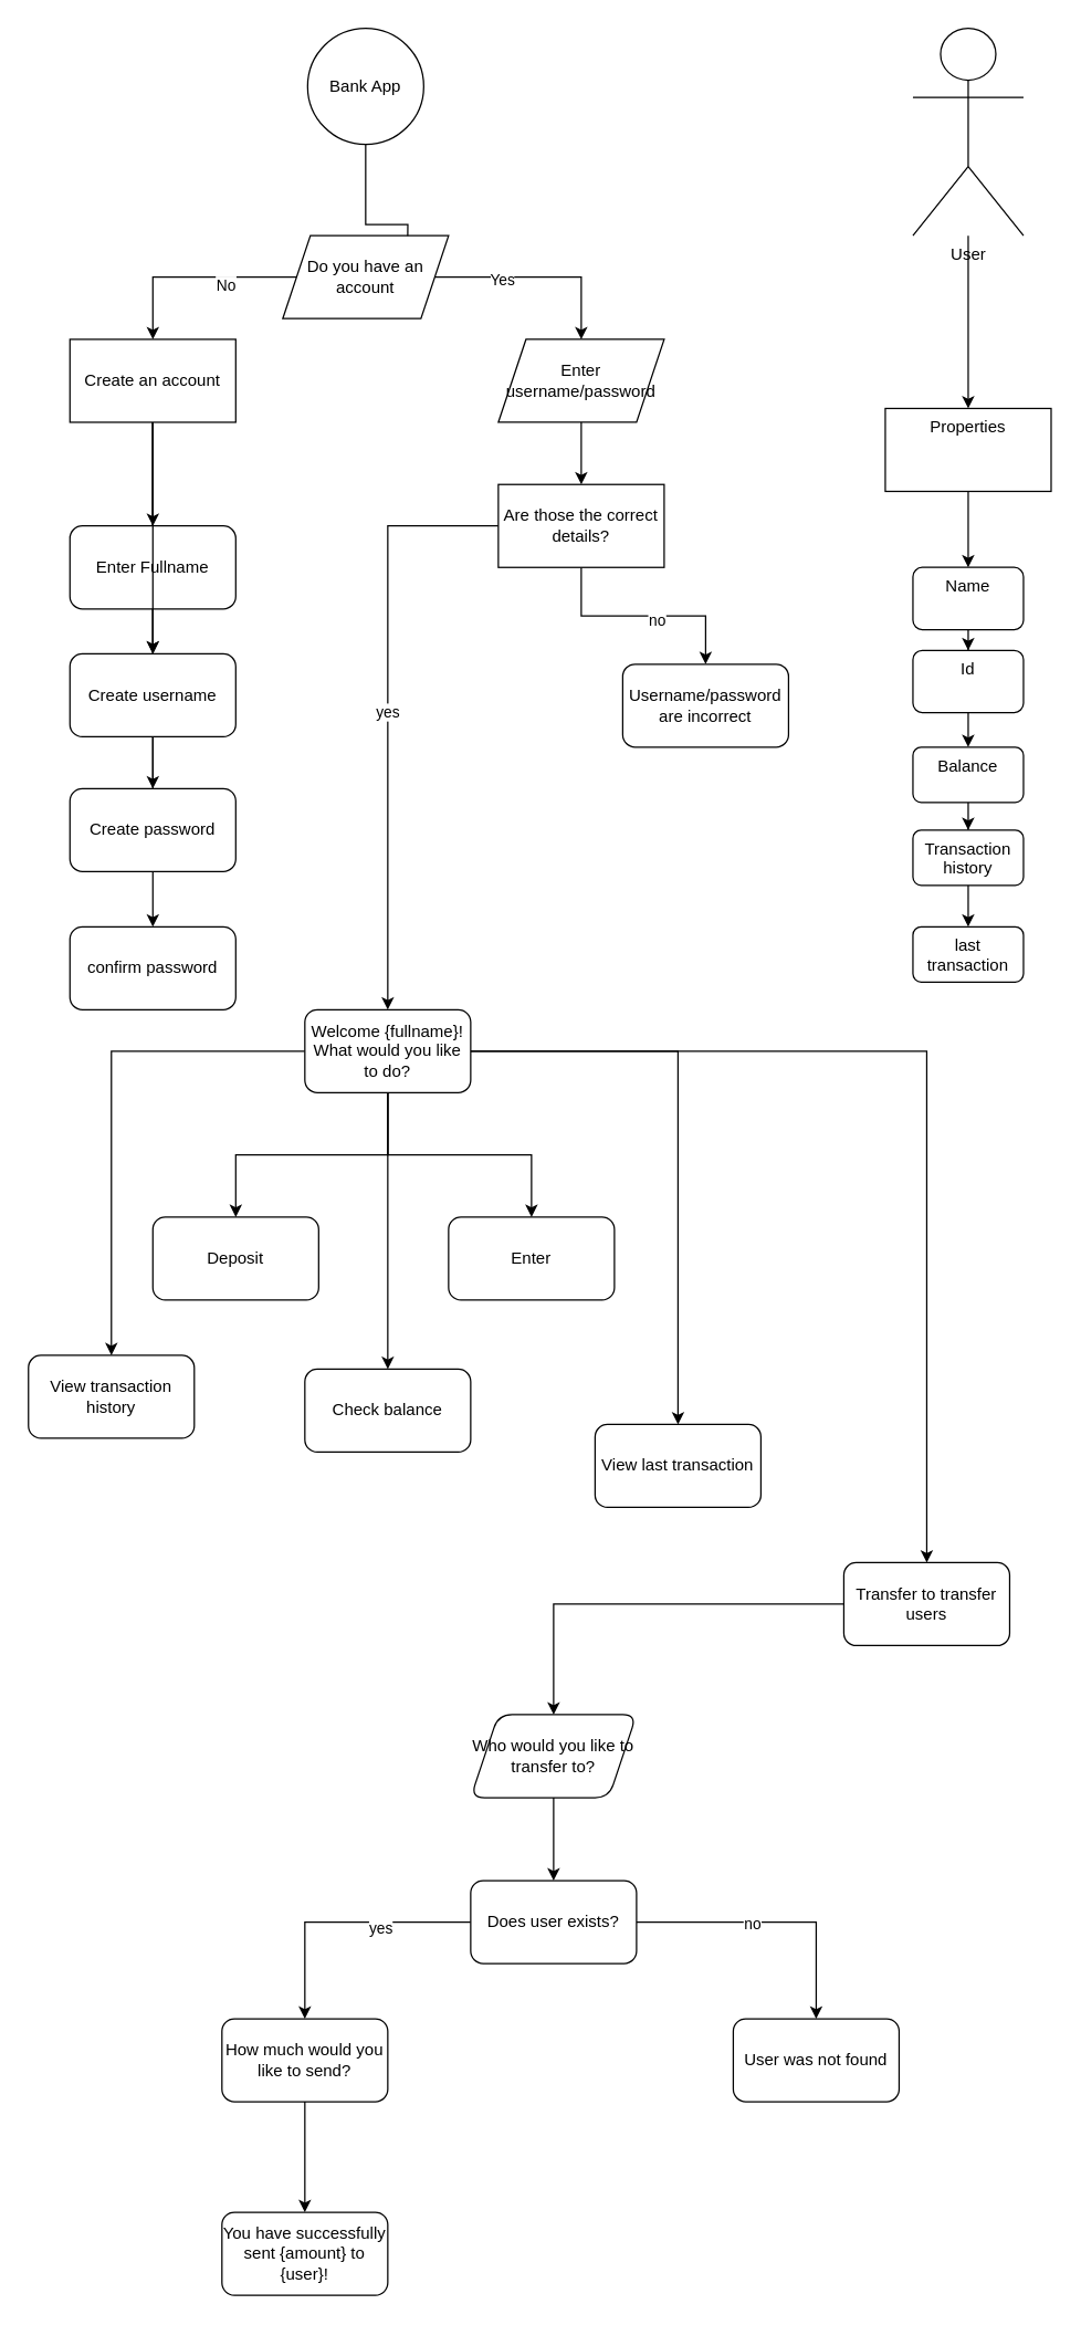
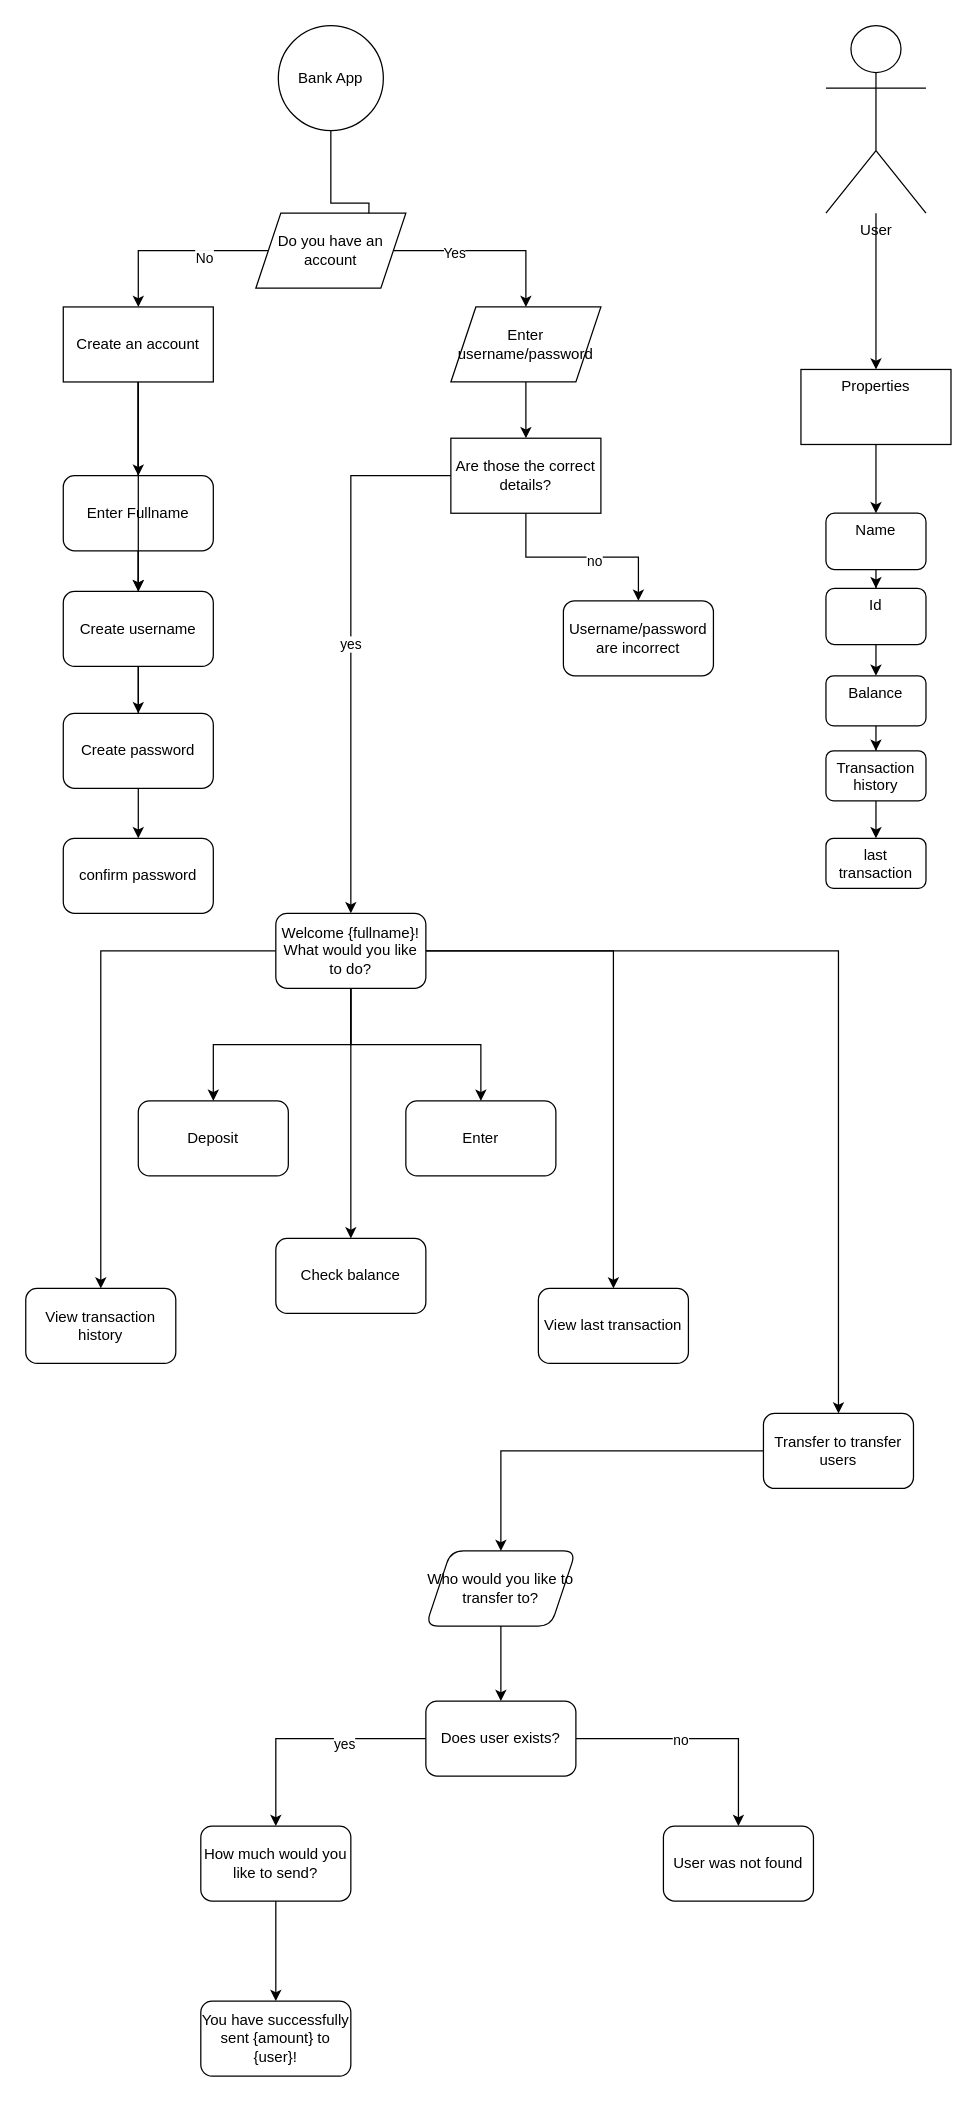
  <mxCell id="0" />
  <mxCell id="1" parent="0" />
  <mxCell id="2" value="" style="edgeStyle=orthogonalEdgeStyle;rounded=0;orthogonalLoop=1;jettySize=auto;html=1;" edge="1" parent="1" source="3"><mxGeometry relative="1" as="geometry"><mxPoint x="294" y="220" as="targetPoint" /></mxGeometry></mxCell>
  <mxCell id="3" value="Bank App" style="ellipse;whiteSpace=wrap;html=1;aspect=fixed;direction=north;" vertex="1" parent="1"><mxGeometry x="222" y="20" width="84" height="84" as="geometry" /></mxCell>
  <mxCell id="4" value="" style="edgeStyle=orthogonalEdgeStyle;rounded=0;orthogonalLoop=1;jettySize=auto;html=1;" edge="1" parent="1" source="5" target="7"><mxGeometry relative="1" as="geometry" /></mxCell>
  <mxCell id="5" value="User&lt;br&gt;" style="shape=umlActor;verticalLabelPosition=bottom;verticalAlign=top;html=1;outlineConnect=0;" vertex="1" parent="1"><mxGeometry x="660" y="20" width="80" height="150" as="geometry" /></mxCell>
  <mxCell id="6" value="" style="edgeStyle=orthogonalEdgeStyle;rounded=0;orthogonalLoop=1;jettySize=auto;html=1;" edge="1" parent="1" source="7" target="9"><mxGeometry relative="1" as="geometry" /></mxCell>
  <mxCell id="7" value="Properties" style="whiteSpace=wrap;html=1;verticalAlign=top;" vertex="1" parent="1"><mxGeometry x="640" y="295" width="120" height="60" as="geometry" /></mxCell>
  <mxCell id="8" value="" style="edgeStyle=orthogonalEdgeStyle;rounded=0;orthogonalLoop=1;jettySize=auto;html=1;" edge="1" parent="1" source="9" target="11"><mxGeometry relative="1" as="geometry" /></mxCell>
  <mxCell id="9" value="Name" style="rounded=1;whiteSpace=wrap;html=1;verticalAlign=top;" vertex="1" parent="1"><mxGeometry x="660" y="410" width="80" height="45" as="geometry" /></mxCell>
  <mxCell id="10" value="" style="edgeStyle=orthogonalEdgeStyle;rounded=0;orthogonalLoop=1;jettySize=auto;html=1;" edge="1" parent="1" source="11" target="13"><mxGeometry relative="1" as="geometry" /></mxCell>
  <mxCell id="11" value="Id" style="rounded=1;whiteSpace=wrap;html=1;verticalAlign=top;" vertex="1" parent="1"><mxGeometry x="660" y="470" width="80" height="45" as="geometry" /></mxCell>
  <mxCell id="12" value="" style="edgeStyle=orthogonalEdgeStyle;rounded=0;orthogonalLoop=1;jettySize=auto;html=1;" edge="1" parent="1" source="13" target="15"><mxGeometry relative="1" as="geometry" /></mxCell>
  <mxCell id="13" value="Balance" style="rounded=1;whiteSpace=wrap;html=1;verticalAlign=top;" vertex="1" parent="1"><mxGeometry x="660" y="540" width="80" height="40" as="geometry" /></mxCell>
  <mxCell id="14" value="" style="edgeStyle=orthogonalEdgeStyle;rounded=0;orthogonalLoop=1;jettySize=auto;html=1;" edge="1" parent="1" source="15" target="16"><mxGeometry relative="1" as="geometry" /></mxCell>
  <mxCell id="15" value="Transaction history" style="rounded=1;whiteSpace=wrap;html=1;verticalAlign=top;" vertex="1" parent="1"><mxGeometry x="660" y="600" width="80" height="40" as="geometry" /></mxCell>
  <mxCell id="16" value="last transaction" style="rounded=1;whiteSpace=wrap;html=1;verticalAlign=top;" vertex="1" parent="1"><mxGeometry x="660" y="670" width="80" height="40" as="geometry" /></mxCell>
  <mxCell id="17" value="" style="edgeStyle=orthogonalEdgeStyle;rounded=0;orthogonalLoop=1;jettySize=auto;html=1;" edge="1" parent="1" source="21" target="23"><mxGeometry relative="1" as="geometry" /></mxCell>
  <mxCell id="18" value="Yes" style="edgeLabel;html=1;align=center;verticalAlign=middle;resizable=0;points=[];" vertex="1" connectable="0" parent="17"><mxGeometry x="-0.364" y="-1" relative="1" as="geometry"><mxPoint as="offset" /></mxGeometry></mxCell>
  <mxCell id="19" value="" style="edgeStyle=orthogonalEdgeStyle;rounded=0;orthogonalLoop=1;jettySize=auto;html=1;" edge="1" parent="1" source="21" target="28"><mxGeometry relative="1" as="geometry" /></mxCell>
  <mxCell id="20" value="No" style="edgeLabel;html=1;align=center;verticalAlign=middle;resizable=0;points=[];" vertex="1" connectable="0" parent="19"><mxGeometry x="-0.305" y="5" relative="1" as="geometry"><mxPoint as="offset" /></mxGeometry></mxCell>
  <mxCell id="21" value="Do you have an account" style="shape=parallelogram;perimeter=parallelogramPerimeter;whiteSpace=wrap;html=1;fixedSize=1;" vertex="1" parent="1"><mxGeometry x="204" y="170" width="120" height="60" as="geometry" /></mxCell>
  <mxCell id="22" value="" style="edgeStyle=orthogonalEdgeStyle;rounded=0;orthogonalLoop=1;jettySize=auto;html=1;" edge="1" parent="1" source="23" target="37"><mxGeometry relative="1" as="geometry" /></mxCell>
  <mxCell id="23" value="Enter username/password" style="shape=parallelogram;perimeter=parallelogramPerimeter;whiteSpace=wrap;html=1;fixedSize=1;" vertex="1" parent="1"><mxGeometry x="360" y="245" width="120" height="60" as="geometry" /></mxCell>
  <mxCell id="24" value="" style="edgeStyle=orthogonalEdgeStyle;rounded=0;orthogonalLoop=1;jettySize=auto;html=1;" edge="1" parent="1" source="28" target="29"><mxGeometry relative="1" as="geometry" /></mxCell>
  <mxCell id="25" value="" style="edgeStyle=orthogonalEdgeStyle;rounded=0;orthogonalLoop=1;jettySize=auto;html=1;" edge="1" parent="1" source="28" target="33"><mxGeometry relative="1" as="geometry" /></mxCell>
  <mxCell id="26" value="" style="edgeStyle=orthogonalEdgeStyle;rounded=0;orthogonalLoop=1;jettySize=auto;html=1;" edge="1" parent="1" source="28" target="30"><mxGeometry relative="1" as="geometry" /></mxCell>
  <mxCell id="27" value="" style="edgeStyle=orthogonalEdgeStyle;rounded=0;orthogonalLoop=1;jettySize=auto;html=1;" edge="1" parent="1" source="33" target="31"><mxGeometry relative="1" as="geometry" /></mxCell>
  <mxCell id="28" value="Create an account" style="whiteSpace=wrap;html=1;" vertex="1" parent="1"><mxGeometry x="50" y="245" width="120" height="60" as="geometry" /></mxCell>
  <mxCell id="29" value="Enter Fullname" style="rounded=1;whiteSpace=wrap;html=1;" vertex="1" parent="1"><mxGeometry x="50" y="380" width="120" height="60" as="geometry" /></mxCell>
  <mxCell id="30" value="Create password" style="rounded=1;whiteSpace=wrap;html=1;" vertex="1" parent="1"><mxGeometry x="50" y="570" width="120" height="60" as="geometry" /></mxCell>
  <mxCell id="31" value="confirm password" style="rounded=1;whiteSpace=wrap;html=1;" vertex="1" parent="1"><mxGeometry x="50" y="670" width="120" height="60" as="geometry" /></mxCell>
  <mxCell id="32" value="" style="edgeStyle=orthogonalEdgeStyle;rounded=0;orthogonalLoop=1;jettySize=auto;html=1;" edge="1" parent="1" source="28" target="33"><mxGeometry relative="1" as="geometry"><mxPoint x="140" y="355" as="sourcePoint" /><mxPoint x="140" y="740" as="targetPoint" /></mxGeometry></mxCell>
  <mxCell id="33" value="Create username" style="rounded=1;whiteSpace=wrap;html=1;" vertex="1" parent="1"><mxGeometry x="50" y="472.5" width="120" height="60" as="geometry" /></mxCell>
  <mxCell id="34" value="yes" style="edgeStyle=orthogonalEdgeStyle;rounded=0;orthogonalLoop=1;jettySize=auto;html=1;" edge="1" parent="1" source="37" target="44"><mxGeometry relative="1" as="geometry" /></mxCell>
  <mxCell id="35" value="" style="edgeStyle=orthogonalEdgeStyle;rounded=0;orthogonalLoop=1;jettySize=auto;html=1;" edge="1" parent="1" source="37" target="45"><mxGeometry relative="1" as="geometry" /></mxCell>
  <mxCell id="36" value="no" style="edgeLabel;html=1;align=center;verticalAlign=middle;resizable=0;points=[];" vertex="1" connectable="0" parent="35"><mxGeometry x="0.108" y="-3" relative="1" as="geometry"><mxPoint as="offset" /></mxGeometry></mxCell>
  <mxCell id="37" value="Are those the correct details?" style="whiteSpace=wrap;html=1;" vertex="1" parent="1"><mxGeometry x="360" y="350" width="120" height="60" as="geometry" /></mxCell>
  <mxCell id="38" value="" style="edgeStyle=orthogonalEdgeStyle;rounded=0;orthogonalLoop=1;jettySize=auto;html=1;" edge="1" parent="1" source="44" target="46"><mxGeometry relative="1" as="geometry" /></mxCell>
  <mxCell id="39" value="" style="edgeStyle=orthogonalEdgeStyle;rounded=0;orthogonalLoop=1;jettySize=auto;html=1;" edge="1" parent="1" source="44" target="47"><mxGeometry relative="1" as="geometry" /></mxCell>
  <mxCell id="40" value="" style="edgeStyle=orthogonalEdgeStyle;rounded=0;orthogonalLoop=1;jettySize=auto;html=1;" edge="1" parent="1" source="44" target="48"><mxGeometry relative="1" as="geometry" /></mxCell>
  <mxCell id="41" value="" style="edgeStyle=orthogonalEdgeStyle;rounded=0;orthogonalLoop=1;jettySize=auto;html=1;" edge="1" parent="1" source="44" target="49"><mxGeometry relative="1" as="geometry" /></mxCell>
  <mxCell id="42" value="" style="edgeStyle=orthogonalEdgeStyle;rounded=0;orthogonalLoop=1;jettySize=auto;html=1;" edge="1" parent="1" source="44" target="50"><mxGeometry relative="1" as="geometry" /></mxCell>
  <mxCell id="43" value="" style="edgeStyle=orthogonalEdgeStyle;rounded=0;orthogonalLoop=1;jettySize=auto;html=1;" edge="1" parent="1" source="44" target="52"><mxGeometry relative="1" as="geometry" /></mxCell>
  <mxCell id="44" value="Welcome {fullname}!&lt;br&gt;What would you like to do?" style="rounded=1;whiteSpace=wrap;html=1;" vertex="1" parent="1"><mxGeometry x="220" y="730" width="120" height="60" as="geometry" /></mxCell>
  <mxCell id="45" value="Username/password are incorrect" style="rounded=1;whiteSpace=wrap;html=1;" vertex="1" parent="1"><mxGeometry x="450" y="480" width="120" height="60" as="geometry" /></mxCell>
  <mxCell id="46" value="Deposit" style="whiteSpace=wrap;html=1;rounded=1;" vertex="1" parent="1"><mxGeometry x="110" y="880" width="120" height="60" as="geometry" /></mxCell>
  <mxCell id="47" value="Enter" style="whiteSpace=wrap;html=1;rounded=1;" vertex="1" parent="1"><mxGeometry x="324" y="880" width="120" height="60" as="geometry" /></mxCell>
  <mxCell id="48" value="Check balance" style="whiteSpace=wrap;html=1;rounded=1;" vertex="1" parent="1"><mxGeometry x="220" y="990" width="120" height="60" as="geometry" /></mxCell>
  <mxCell id="49" value="View last transaction" style="whiteSpace=wrap;html=1;rounded=1;" vertex="1" parent="1"><mxGeometry x="430" y="1030" width="120" height="60" as="geometry" /></mxCell>
- <mxCell id="50" value="View transaction history" style="whiteSpace=wrap;html=1;rounded=1;" vertex="1" parent="1"><mxGeometry x="20" y="980" width="120" height="60" as="geometry" /></mxCell>
+ <mxCell id="50" value="View transaction history" style="whiteSpace=wrap;html=1;rounded=1;" vertex="1" parent="1"><mxGeometry x="20" y="1030" width="120" height="60" as="geometry" /></mxCell>
  <mxCell id="51" value="" style="edgeStyle=orthogonalEdgeStyle;rounded=0;orthogonalLoop=1;jettySize=auto;html=1;" edge="1" parent="1" source="52" target="54"><mxGeometry relative="1" as="geometry" /></mxCell>
  <mxCell id="52" value="Transfer to transfer users" style="whiteSpace=wrap;html=1;rounded=1;" vertex="1" parent="1"><mxGeometry x="610" y="1130" width="120" height="60" as="geometry" /></mxCell>
  <mxCell id="53" value="" style="edgeStyle=orthogonalEdgeStyle;rounded=0;orthogonalLoop=1;jettySize=auto;html=1;" edge="1" parent="1" source="54" target="59"><mxGeometry relative="1" as="geometry" /></mxCell>
  <mxCell id="54" value="Who would you like to transfer to?" style="shape=parallelogram;perimeter=parallelogramPerimeter;whiteSpace=wrap;html=1;fixedSize=1;rounded=1;" vertex="1" parent="1"><mxGeometry x="340" y="1240" width="120" height="60" as="geometry" /></mxCell>
  <mxCell id="55" value="" style="edgeStyle=orthogonalEdgeStyle;rounded=0;orthogonalLoop=1;jettySize=auto;html=1;" edge="1" parent="1" source="59" target="60"><mxGeometry relative="1" as="geometry" /></mxCell>
  <mxCell id="56" value="no" style="edgeLabel;html=1;align=center;verticalAlign=middle;resizable=0;points=[];" vertex="1" connectable="0" parent="55"><mxGeometry x="-0.166" y="-1" relative="1" as="geometry"><mxPoint as="offset" /></mxGeometry></mxCell>
  <mxCell id="57" value="" style="edgeStyle=orthogonalEdgeStyle;rounded=0;orthogonalLoop=1;jettySize=auto;html=1;" edge="1" parent="1" source="59" target="62"><mxGeometry relative="1" as="geometry" /></mxCell>
  <mxCell id="58" value="yes" style="edgeLabel;html=1;align=center;verticalAlign=middle;resizable=0;points=[];" vertex="1" connectable="0" parent="57"><mxGeometry x="-0.307" y="4" relative="1" as="geometry"><mxPoint as="offset" /></mxGeometry></mxCell>
  <mxCell id="59" value="Does user exists?" style="whiteSpace=wrap;html=1;rounded=1;" vertex="1" parent="1"><mxGeometry x="340" y="1360" width="120" height="60" as="geometry" /></mxCell>
  <mxCell id="60" value="User was not found" style="rounded=1;whiteSpace=wrap;html=1;" vertex="1" parent="1"><mxGeometry x="530" y="1460" width="120" height="60" as="geometry" /></mxCell>
  <mxCell id="61" value="" style="edgeStyle=orthogonalEdgeStyle;rounded=0;orthogonalLoop=1;jettySize=auto;html=1;" edge="1" parent="1" source="62" target="63"><mxGeometry relative="1" as="geometry" /></mxCell>
  <mxCell id="62" value="How much would you like to send?" style="whiteSpace=wrap;html=1;rounded=1;" vertex="1" parent="1"><mxGeometry x="160" y="1460" width="120" height="60" as="geometry" /></mxCell>
  <mxCell id="63" value="You have successfully sent {amount} to {user}!" style="whiteSpace=wrap;html=1;rounded=1;" vertex="1" parent="1"><mxGeometry x="160" y="1600" width="120" height="60" as="geometry" /></mxCell>
